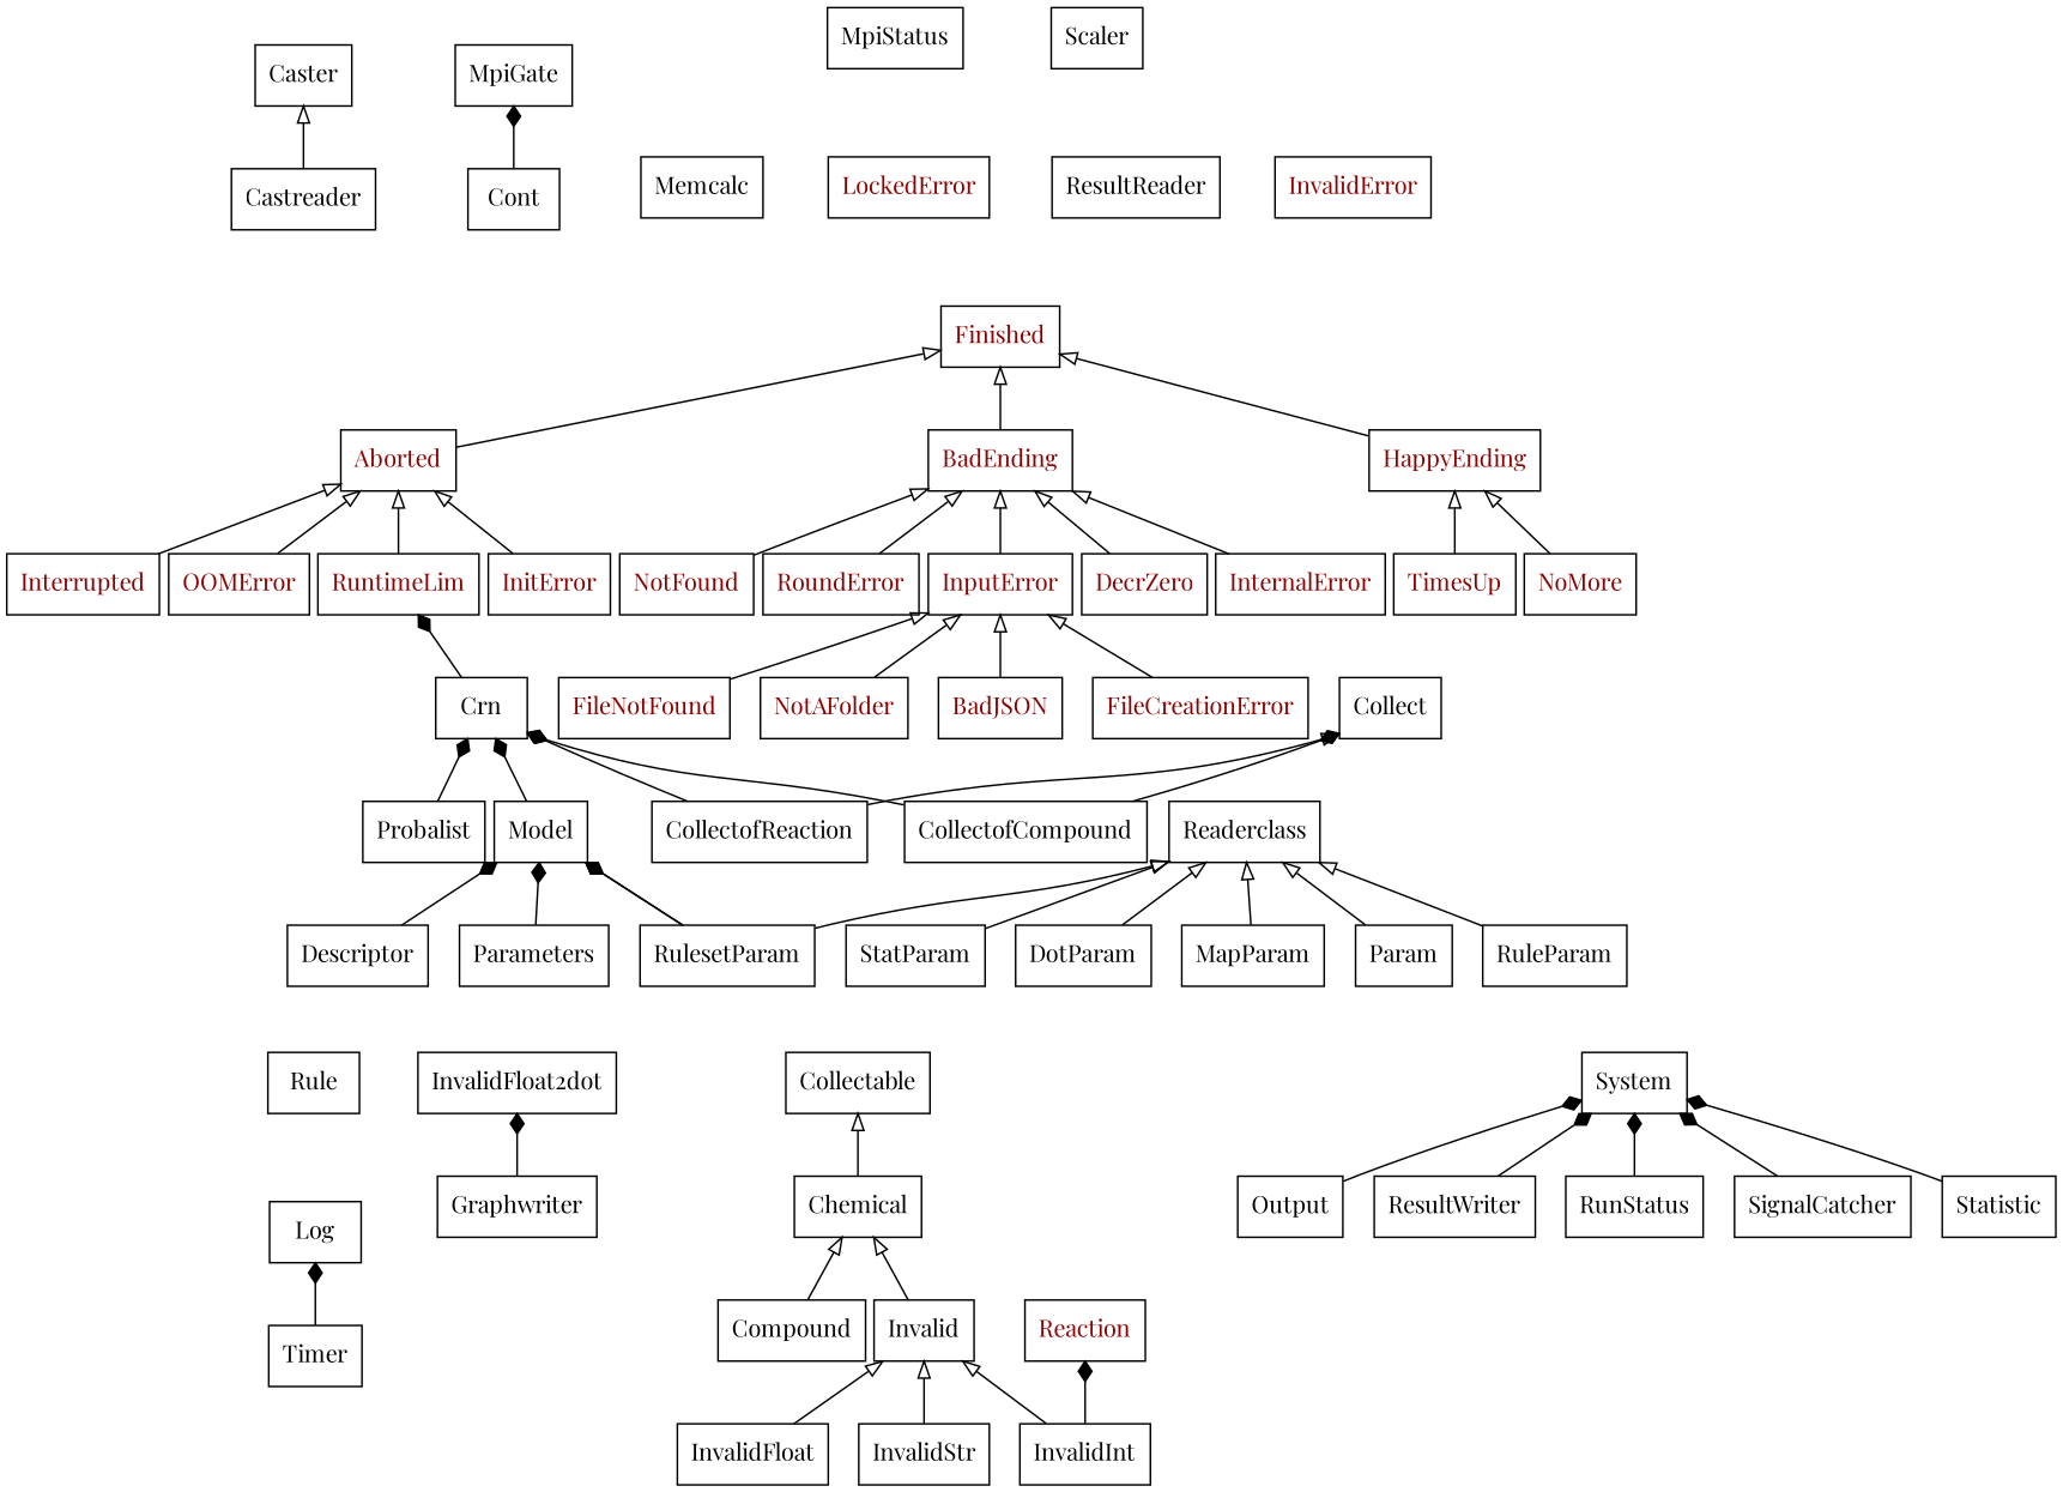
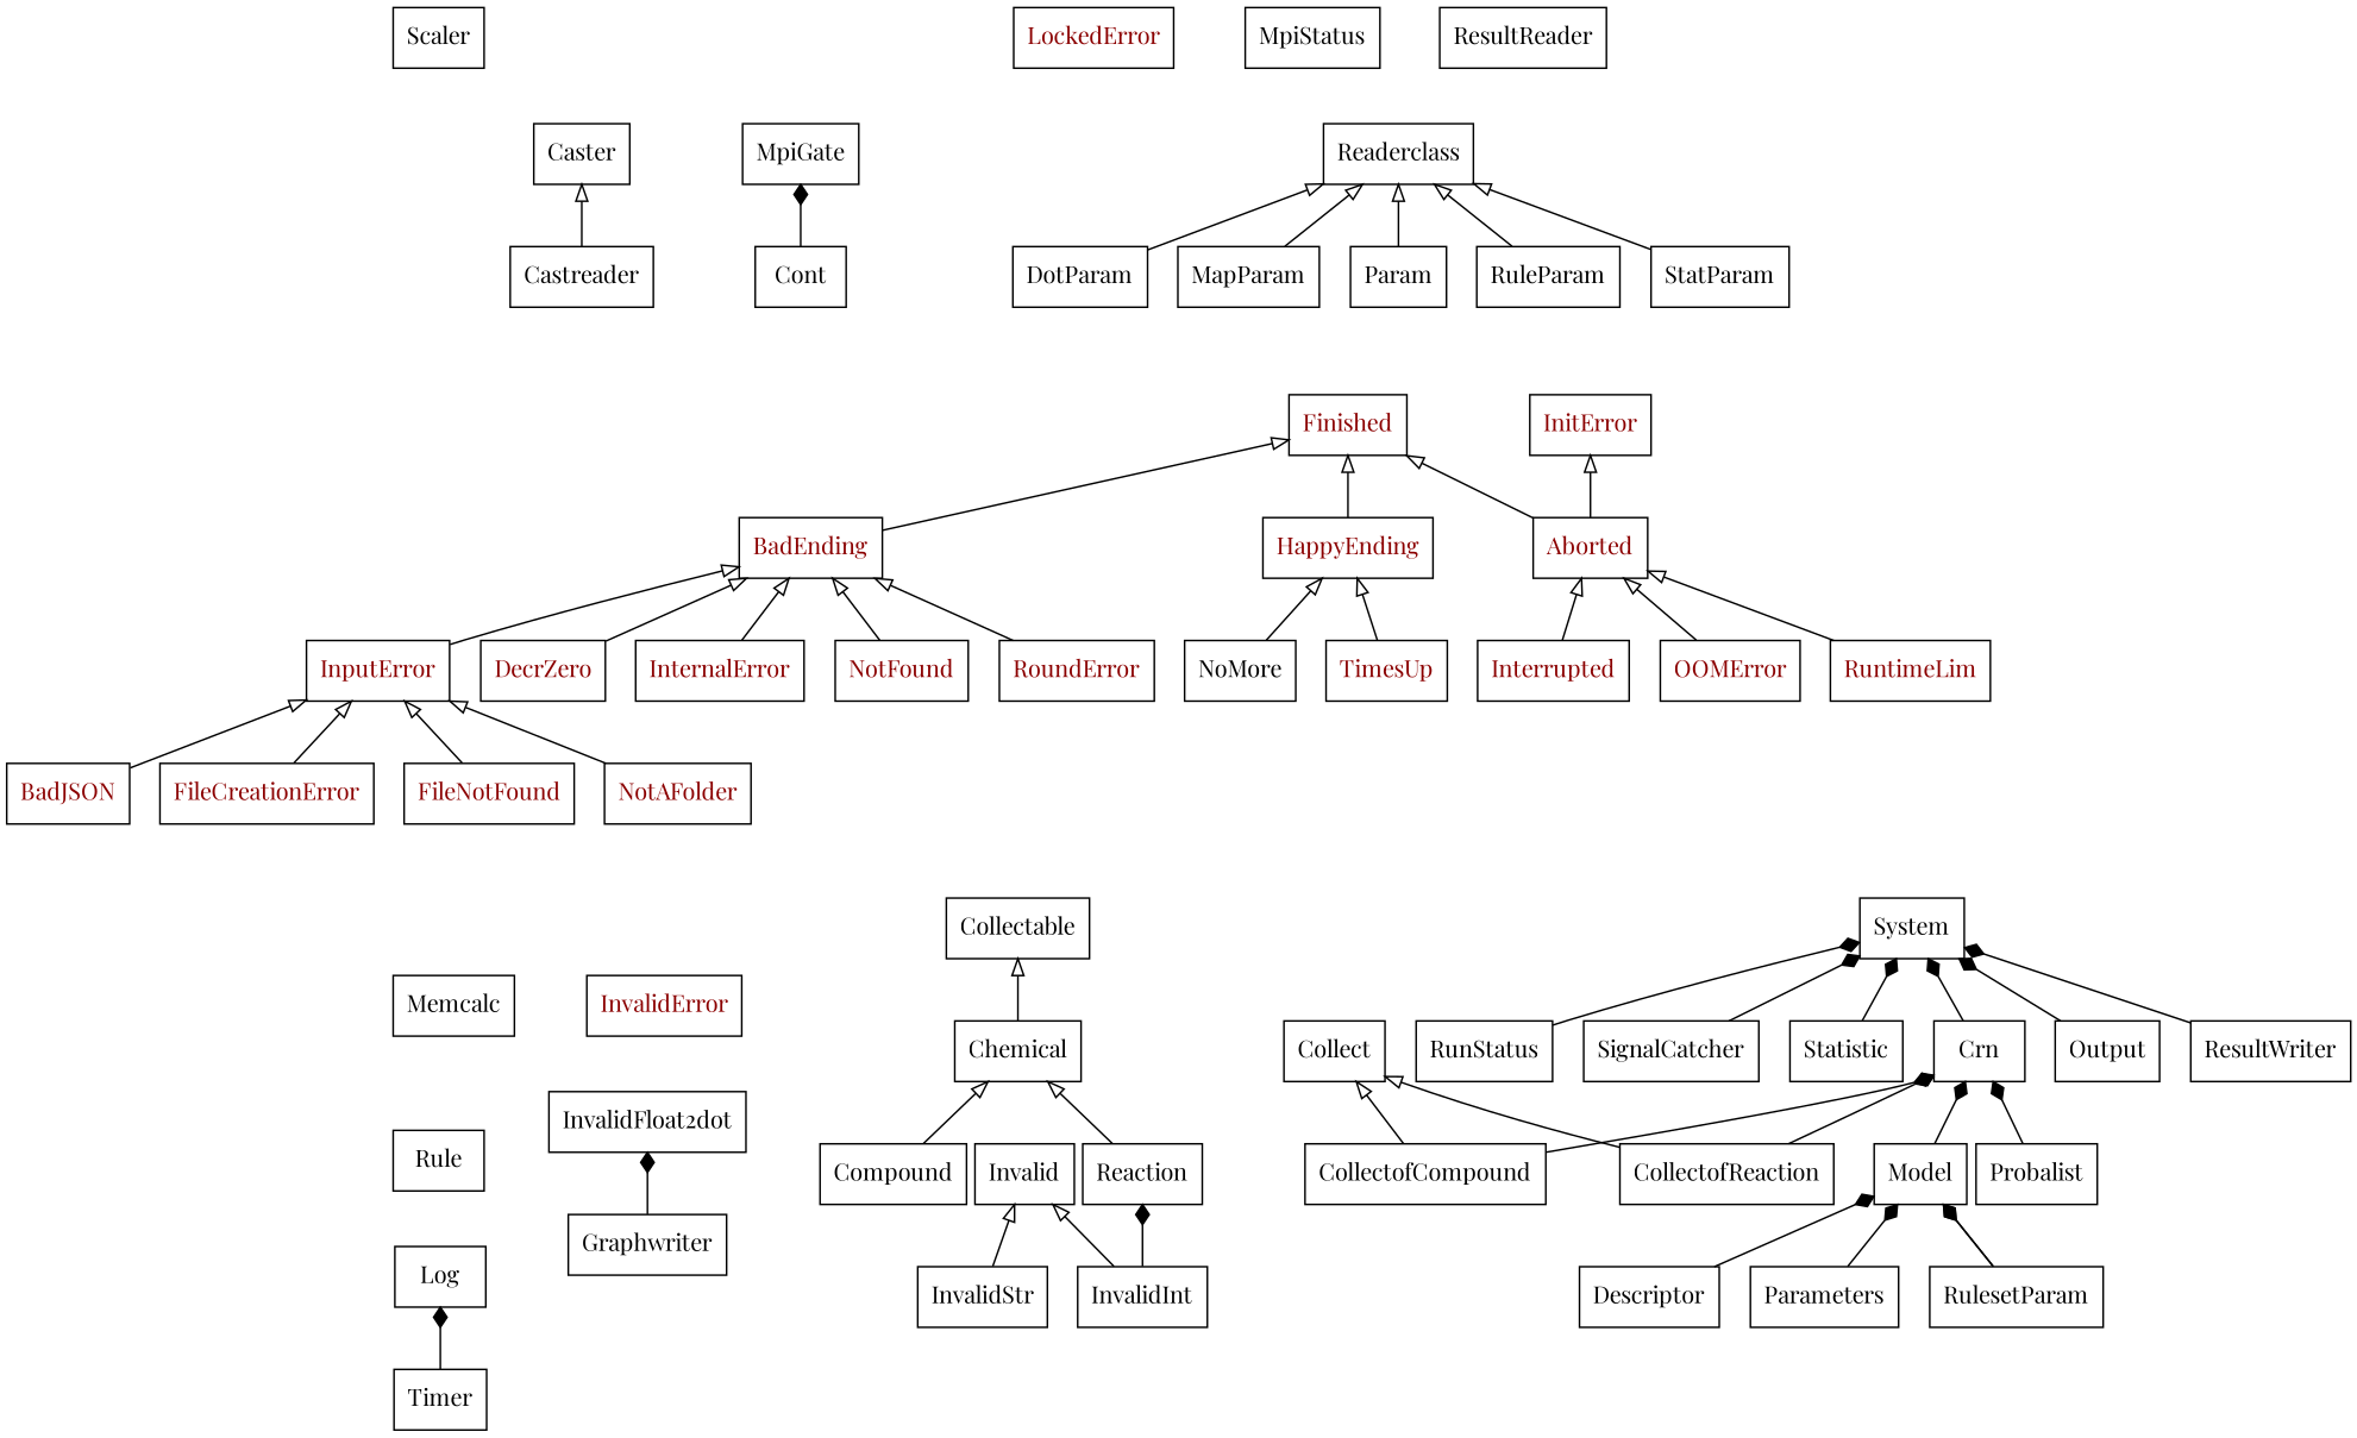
  digraph {
    fontname="Playfair Display"
    pack=true
    rankdir=BT
    node [fontname="Playfair Display" shape=record]
    edge [arrowhead=empty arrowtail=none fontname="Playfair Display"]
    n1 [fontcolor=darkred label=Aborted]
    n2 [fontcolor=darkred label=Finished]
    n3 [fontcolor=darkred label=BadEnding]
    n4 [fontcolor=darkred label=InputError]
    n5 [fontcolor=darkred label=BadJSON]
    n6 [label=Caster]
    n7 [label=Castreader]
    n8 [label=Chemical]
    n9 [label=Collectable]
    n10 [label=Collect]
    n11 [label=CollectofCompound]
    n12 [label=Crn]
    n13 [label=System]
    n14 [label=CollectofReaction]
    n15 [label=Compound]
    n16 [label=Cont]
    n17 [label=MpiGate]
    n18 [label=InvalidFloat2dot]
    n19 [fontcolor=darkred label=DecrZero]
    n20 [label=Descriptor]
    n21 [label=Model]
    n22 [label=DotParam]
    n23 [label=Readerclass]
    n24 [fontcolor=darkred label=FileCreationError]
    n25 [fontcolor=darkred label=FileNotFound]
    n26 [label=Graphwriter]
    n27 [fontcolor=darkred label=HappyEnding]
    n28 [fontcolor=darkred label=InitError]
    n29 [fontcolor=darkred label=InternalError]
    n30 [fontcolor=darkred label=Interrupted]
    n31 [label=Invalid]
    n32 [fontcolor=darkred label=InvalidError]
-   n33 [label=InvalidFloat]
    n34 [label=InvalidInt]
-   n35 [label=Reaction fontcolor=darkred]
+   n35 [label=Reaction]
    n36 [label=InvalidStr]
    n37 [fontcolor=darkred label=LockedError]
    n38 [label=Log]
    n39 [label=MapParam]
    n40 [label=Memcalc]
    n41 [label=MpiStatus]
-   n42 [fontcolor=darkred label=NoMore]
+   n42 [fontcolor=black label=NoMore]
    n43 [fontcolor=darkred label=NotAFolder]
    n44 [fontcolor=darkred label=NotFound]
    n45 [fontcolor=darkred label=OOMError]
    n46 [label=Output]
    n47 [label=Param]
    n48 [label=Parameters]
    n49 [label=Probalist]
    n50 [label=ResultReader]
    n51 [label=ResultWriter]
    n52 [fontcolor=darkred label=RoundError]
    n53 [label=Rule]
    n54 [label=RuleParam]
    n55 [label=RulesetParam]
    n56 [label=RunStatus]
    n57 [fontcolor=darkred label=RuntimeLim]
    n58 [label=Scaler]
    n59 [label=SignalCatcher]
    n60 [label=StatParam]
    n61 [label=Statistic]
    n62 [label=Timer]
    n63 [fontcolor=darkred label=TimesUp]
    n1 -> n2
    n3 -> n2
    n4 -> n3
    n5 -> n4
    n7 -> n6
    n8 -> n9
-   n11 -> n10 [arrowhead=diamond]
+   n11 -> n10
    n11 -> n12 [arrowhead=diamond fontcolor=darkgreen label=comp_collect style=solid]
-   n12 -> n57 [arrowhead=diamond fontcolor=darkgreen label=crn style=solid]
+   n12 -> n13 [arrowhead=diamond fontcolor=darkgreen label=crn style=solid]
    n14 -> n10
    n14 -> n12 [arrowhead=diamond fontcolor=darkgreen label=reac_collect style=solid]
    n15 -> n8
    n16 -> n17 [arrowhead=diamond fontcolor=darkgreen label=cont style=solid]
    n19 -> n3
-   n20 -> n21 [arrowhead=diamond fontcolor=darkgreen label=parameters style=solid]
+   n20 -> n21 [arrowhead=diamond fontcolor=darkgreen label=descriptor style=solid]
    n21 -> n12 [arrowhead=diamond fontcolor=darkgreen label=model style=solid]
    n22 -> n23
    n24 -> n4
    n25 -> n4
    n26 -> n18 [arrowhead=diamond fontcolor=darkgreen label=crn style=solid]
    n27 -> n2
-   n28 -> n1
+   n1 -> n28
    n29 -> n3
    n30 -> n1
-   n33 -> n31
    n34 -> n31
    n34 -> n35 [arrowhead=diamond fontcolor=darkgreen label=proba_pos style=solid]
-   n31 -> n8
+   n35 -> n8
    n36 -> n31
    n39 -> n23
    n42 -> n27
    n43 -> n4
    n44 -> n3
    n45 -> n1
    n46 -> n13 [arrowhead=diamond fontcolor=darkgreen label=output style=solid]
    n47 -> n23
    n48 -> n21 [arrowhead=diamond fontcolor=darkgreen label=parameters style=solid]
    n49 -> n12 [arrowhead=diamond fontcolor=darkgreen label=probalist style=solid]
    n51 -> n13 [arrowhead=diamond fontcolor=darkgreen label=writer style=solid]
    n52 -> n3
    n54 -> n23
    n55 -> n21 [arrowhead=diamond fontcolor=darkgreen label=param style=solid]
    n55 -> n21 [arrowhead=diamond fontcolor=darkgreen label=param style=solid]
-   n55 -> n23
    n56 -> n13 [arrowhead=diamond fontcolor=darkgreen label=status style=solid]
    n57 -> n1
    n59 -> n13 [arrowhead=diamond fontcolor=darkgreen label=signcatch style=solid]
    n60 -> n23
    n61 -> n13 [arrowhead=diamond fontcolor=darkgreen label=statistic style=solid]
    n62 -> n38 [arrowhead=diamond fontcolor=darkgreen label=_timer style=solid]
    n63 -> n27
  }
